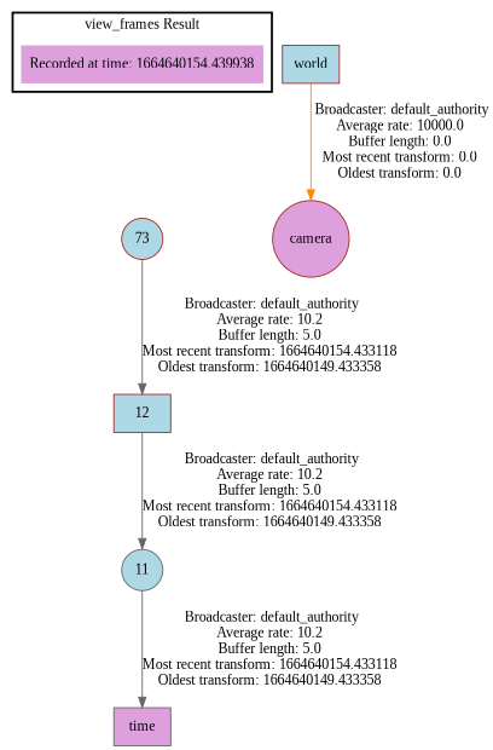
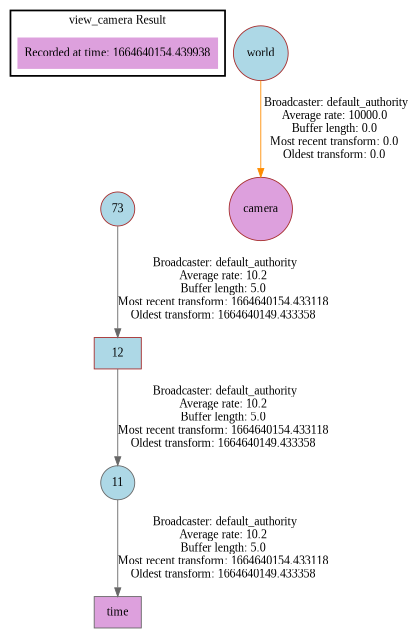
  digraph {
    fontname="Liberation Serif"
    node [color=brown fillcolor=lightblue fontname="Liberation Serif" shape=circle style=filled]
    edge [fontname="Liberation Serif" color=gray40]
    "Recorded at time: 1664640154.439938" [color=gray40 fillcolor=plum shape=plaintext]
    n2 [label=73]
-   world [shape=box]
+   world
    camera [fillcolor=plum]
    12 [shape=box]
    11 [color=gray40]
    n7 [color=gray40 fillcolor=plum label=time shape=box]
    subgraph cluster_1 {
      color=black
-     label="view_frames Result"
+     label="view_camera Result"
      style=bold
      "Recorded at time: 1664640154.439938"
    }
    "Recorded at time: 1664640154.439938" -> n2 [style=invis color=""]
    n2 -> 12 [label=" Broadcaster: default_authority\nAverage rate: 10.2\nBuffer length: 5.0\nMost recent transform: 1664640154.433118\nOldest transform: 1664640149.433358\n"]
    world -> camera [color=darkorange label=" Broadcaster: default_authority\nAverage rate: 10000.0\nBuffer length: 0.0\nMost recent transform: 0.0\nOldest transform: 0.0\n"]
    12 -> 11 [label=" Broadcaster: default_authority\nAverage rate: 10.2\nBuffer length: 5.0\nMost recent transform: 1664640154.433118\nOldest transform: 1664640149.433358\n"]
    11 -> n7 [label=" Broadcaster: default_authority\nAverage rate: 10.2\nBuffer length: 5.0\nMost recent transform: 1664640154.433118\nOldest transform: 1664640149.433358\n"]
  }
